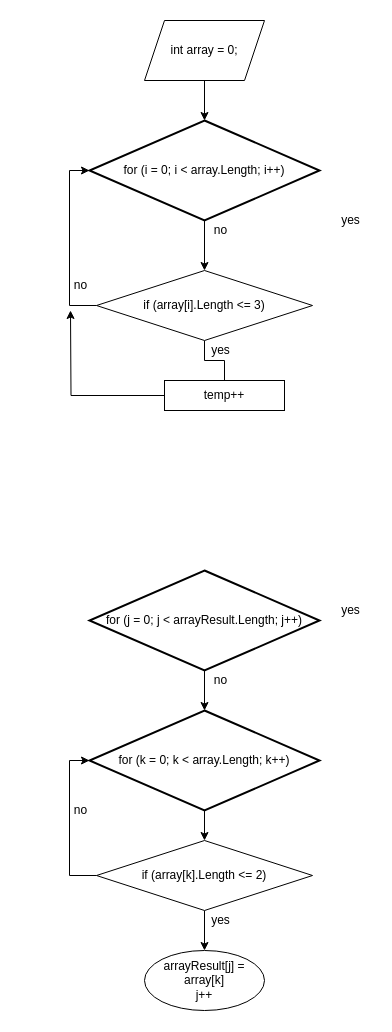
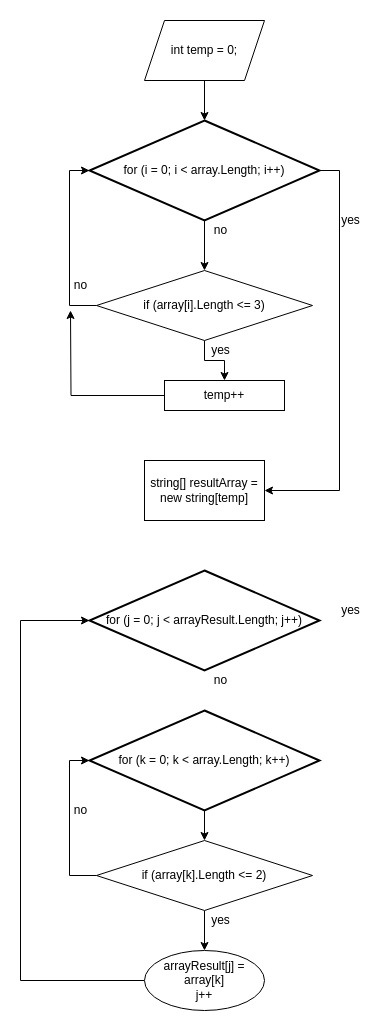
  <mxCell id="0" />
  <mxCell id="1" parent="0" />
  <mxCell id="2" style="edgeStyle=orthogonalEdgeStyle;rounded=0;orthogonalLoop=1;jettySize=auto;html=1;exitX=0.5;exitY=1;exitDx=0;exitDy=0;exitPerimeter=0;entryX=0.5;entryY=0;entryDx=0;entryDy=0;" parent="1" source="4" target="9" edge="1"><mxGeometry relative="1" as="geometry" /></mxCell>
+ <mxCell id="3" style="edgeStyle=orthogonalEdgeStyle;rounded=0;orthogonalLoop=1;jettySize=auto;html=1;exitX=1;exitY=0.5;exitDx=0;exitDy=0;exitPerimeter=0;entryX=1;entryY=0.5;entryDx=0;entryDy=0;strokeColor=default;" parent="1" source="4" target="15" edge="1"><mxGeometry relative="1" as="geometry" /></mxCell>
  <mxCell id="4" value="for (i = 0; i &amp;lt; array.Length; i++)" style="strokeWidth=2;html=1;shape=mxgraph.flowchart.decision;whiteSpace=wrap;" parent="1" vertex="1"><mxGeometry x="89" y="120" width="230" height="100" as="geometry" /></mxCell>
  <mxCell id="5" style="edgeStyle=orthogonalEdgeStyle;rounded=0;orthogonalLoop=1;jettySize=auto;html=1;exitX=0.5;exitY=1;exitDx=0;exitDy=0;entryX=0.5;entryY=0;entryDx=0;entryDy=0;entryPerimeter=0;" parent="1" source="6" target="4" edge="1"><mxGeometry relative="1" as="geometry" /></mxCell>
- <mxCell id="6" value="int array = 0;" style="shape=parallelogram;perimeter=parallelogramPerimeter;whiteSpace=wrap;html=1;fixedSize=1;" parent="1" vertex="1"><mxGeometry x="144" y="20" width="120" height="60" as="geometry" /></mxCell>
- <mxCell id="7" style="edgeStyle=orthogonalEdgeStyle;rounded=0;orthogonalLoop=1;jettySize=auto;html=1;exitX=0.5;exitY=1;exitDx=0;exitDy=0;entryX=0.5;entryY=0;entryDx=0;entryDy=0;endArrow=none;" parent="1" source="9" target="11" edge="1"><mxGeometry relative="1" as="geometry" /></mxCell>
+ <mxCell id="6" value="int temp = 0;" style="shape=parallelogram;perimeter=parallelogramPerimeter;whiteSpace=wrap;html=1;fixedSize=1;" parent="1" vertex="1"><mxGeometry x="144" y="20" width="120" height="60" as="geometry" /></mxCell>
+ <mxCell id="7" style="edgeStyle=orthogonalEdgeStyle;rounded=0;orthogonalLoop=1;jettySize=auto;html=1;exitX=0.5;exitY=1;exitDx=0;exitDy=0;entryX=0.5;entryY=0;entryDx=0;entryDy=0;" parent="1" source="9" target="11" edge="1"><mxGeometry relative="1" as="geometry" /></mxCell>
  <mxCell id="8" style="edgeStyle=orthogonalEdgeStyle;rounded=0;orthogonalLoop=1;jettySize=auto;html=1;exitX=0;exitY=0.5;exitDx=0;exitDy=0;entryX=0;entryY=0.5;entryDx=0;entryDy=0;entryPerimeter=0;" parent="1" source="9" target="4" edge="1"><mxGeometry relative="1" as="geometry" /></mxCell>
  <mxCell id="9" value="if (array[i].Length &amp;lt;= 3)" style="rhombus;whiteSpace=wrap;html=1;" parent="1" vertex="1"><mxGeometry x="96" y="270" width="216" height="70" as="geometry" /></mxCell>
  <mxCell id="10" style="rounded=0;orthogonalLoop=1;jettySize=auto;html=1;exitX=0;exitY=0.5;exitDx=0;exitDy=0;strokeColor=default;edgeStyle=orthogonalEdgeStyle;" parent="1" source="11" edge="1"><mxGeometry relative="1" as="geometry"><mxPoint x="70" y="310" as="targetPoint" /></mxGeometry></mxCell>
  <mxCell id="11" value="temp++" style="rounded=0;whiteSpace=wrap;html=1;" parent="1" vertex="1"><mxGeometry x="164" y="380" width="120" height="30" as="geometry" /></mxCell>
  <mxCell id="12" value="yes" style="text;html=1;align=center;verticalAlign=middle;resizable=0;points=[];autosize=1;strokeColor=none;fillColor=none;" parent="1" vertex="1"><mxGeometry x="200" y="335" width="40" height="30" as="geometry" /></mxCell>
  <mxCell id="13" value="no" style="text;html=1;align=center;verticalAlign=middle;resizable=0;points=[];autosize=1;strokeColor=none;fillColor=none;" parent="1" vertex="1"><mxGeometry x="60" y="270" width="40" height="30" as="geometry" /></mxCell>
  <mxCell id="14" value="no" style="text;html=1;align=center;verticalAlign=middle;resizable=0;points=[];autosize=1;strokeColor=none;fillColor=none;" parent="1" vertex="1"><mxGeometry x="200" y="215" width="40" height="30" as="geometry" /></mxCell>
+ <mxCell id="15" value="string[] resultArray = new string[temp]" style="rounded=0;whiteSpace=wrap;html=1;" parent="1" vertex="1"><mxGeometry x="144" y="460" width="120" height="60" as="geometry" /></mxCell>
  <mxCell id="16" value="yes" style="text;html=1;align=center;verticalAlign=middle;resizable=0;points=[];autosize=1;strokeColor=none;fillColor=none;" parent="1" vertex="1"><mxGeometry x="330" y="205" width="40" height="30" as="geometry" /></mxCell>
  <mxCell id="17" style="edgeStyle=orthogonalEdgeStyle;rounded=0;orthogonalLoop=1;jettySize=auto;html=1;exitX=0.5;exitY=1;exitDx=0;exitDy=0;exitPerimeter=0;entryX=0.5;entryY=0;entryDx=0;entryDy=0;strokeColor=default;" parent="1" source="18" target="21" edge="1"><mxGeometry relative="1" as="geometry" /></mxCell>
  <mxCell id="18" value="for (k = 0; k &amp;lt; array.Length; k++)" style="strokeWidth=2;html=1;shape=mxgraph.flowchart.decision;whiteSpace=wrap;" parent="1" vertex="1"><mxGeometry x="89" y="710" width="230" height="100" as="geometry" /></mxCell>
  <mxCell id="19" style="edgeStyle=orthogonalEdgeStyle;rounded=0;orthogonalLoop=1;jettySize=auto;html=1;exitX=0.5;exitY=1;exitDx=0;exitDy=0;entryX=0.5;entryY=0;entryDx=0;entryDy=0;strokeColor=default;" parent="1" source="21" target="25" edge="1"><mxGeometry relative="1" as="geometry" /></mxCell>
  <mxCell id="20" style="edgeStyle=orthogonalEdgeStyle;rounded=0;orthogonalLoop=1;jettySize=auto;html=1;exitX=0;exitY=0.5;exitDx=0;exitDy=0;entryX=0;entryY=0.5;entryDx=0;entryDy=0;entryPerimeter=0;strokeColor=default;" parent="1" source="21" target="18" edge="1"><mxGeometry relative="1" as="geometry" /></mxCell>
  <mxCell id="21" value="if (array[k].Length &amp;lt;= 2)" style="rhombus;whiteSpace=wrap;html=1;" parent="1" vertex="1"><mxGeometry x="96" y="840" width="216" height="70" as="geometry" /></mxCell>
- <mxCell id="22" style="edgeStyle=orthogonalEdgeStyle;rounded=0;orthogonalLoop=1;jettySize=auto;html=1;exitX=0.5;exitY=1;exitDx=0;exitDy=0;exitPerimeter=0;entryX=0.5;entryY=0;entryDx=0;entryDy=0;entryPerimeter=0;strokeColor=default;" parent="1" source="23" target="18" edge="1"><mxGeometry relative="1" as="geometry" /></mxCell>
  <mxCell id="23" value="for (j = 0; j &amp;lt; arrayResult.Length; j++)" style="strokeWidth=2;html=1;shape=mxgraph.flowchart.decision;whiteSpace=wrap;" parent="1" vertex="1"><mxGeometry x="89" y="570" width="230" height="100" as="geometry" /></mxCell>
+ <mxCell id="24" style="edgeStyle=orthogonalEdgeStyle;rounded=0;orthogonalLoop=1;jettySize=auto;html=1;exitX=0;exitY=0.5;exitDx=0;exitDy=0;strokeColor=default;entryX=0;entryY=0.5;entryDx=0;entryDy=0;entryPerimeter=0;" parent="1" source="25" target="23" edge="1"><mxGeometry relative="1" as="geometry"><mxPoint x="-10" y="620" as="targetPoint" /><Array as="points"><mxPoint x="20" y="980" /><mxPoint x="20" y="620" /></Array></mxGeometry></mxCell>
  <mxCell id="25" value="arrayResult[j] = array[k]&lt;br&gt;j++" style="ellipse;whiteSpace=wrap;html=1;" parent="1" vertex="1"><mxGeometry x="144" y="950" width="120" height="60" as="geometry" /></mxCell>
  <mxCell id="26" value="yes" style="text;html=1;align=center;verticalAlign=middle;resizable=0;points=[];autosize=1;strokeColor=none;fillColor=none;" parent="1" vertex="1"><mxGeometry x="200" y="905" width="40" height="30" as="geometry" /></mxCell>
  <mxCell id="27" value="no" style="text;html=1;align=center;verticalAlign=middle;resizable=0;points=[];autosize=1;strokeColor=none;fillColor=none;" parent="1" vertex="1"><mxGeometry x="60" y="795" width="40" height="30" as="geometry" /></mxCell>
  <mxCell id="28" value="no" style="text;html=1;align=center;verticalAlign=middle;resizable=0;points=[];autosize=1;strokeColor=none;fillColor=none;" parent="1" vertex="1"><mxGeometry x="200" y="665" width="40" height="30" as="geometry" /></mxCell>
  <mxCell id="29" value="yes" style="text;html=1;align=center;verticalAlign=middle;resizable=0;points=[];autosize=1;strokeColor=none;fillColor=none;" vertex="1" parent="1"><mxGeometry x="330" y="595" width="40" height="30" as="geometry" /></mxCell>
